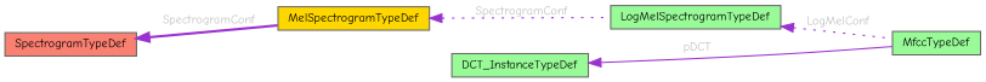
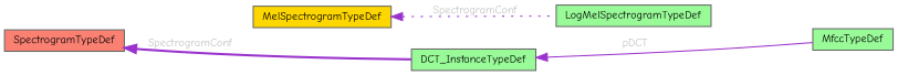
  digraph {
    fontname="Comic Neue"
    rankdir=LR
    node [color=gray40 fillcolor=palegreen fontname="Comic Neue" fontsize=10 shape=box style=filled]
    edge [color=darkorchid3 dir=back fontcolor=grey fontname="Comic Neue" fontsize=10 labelfontname=Helvetica labelfontsize=10 style=dotted]
    n1 [fontcolor=black height=0.2 label=MfccTypeDef width=0.4]
    n2 [height=0.2 label=LogMelSpectrogramTypeDef width=0.4]
    n3 [fillcolor=gold height=0.2 label=MelSpectrogramTypeDef width=0.4]
    n4 [fillcolor=salmon height=0.2 label=SpectrogramTypeDef width=0.4]
    n5 [height=0.2 label=DCT_InstanceTypeDef width=0.4]
-   n2 -> n1 [label=" LogMelConf"]
    n3 -> n2 [label=" SpectrogramConf"]
-   n4 -> n3 [label=" SpectrogramConf" style=bold]
+   n4 -> n5 [label=" SpectrogramConf" style=bold]
    n5 -> n1 [label=" pDCT" style=solid]
  }
